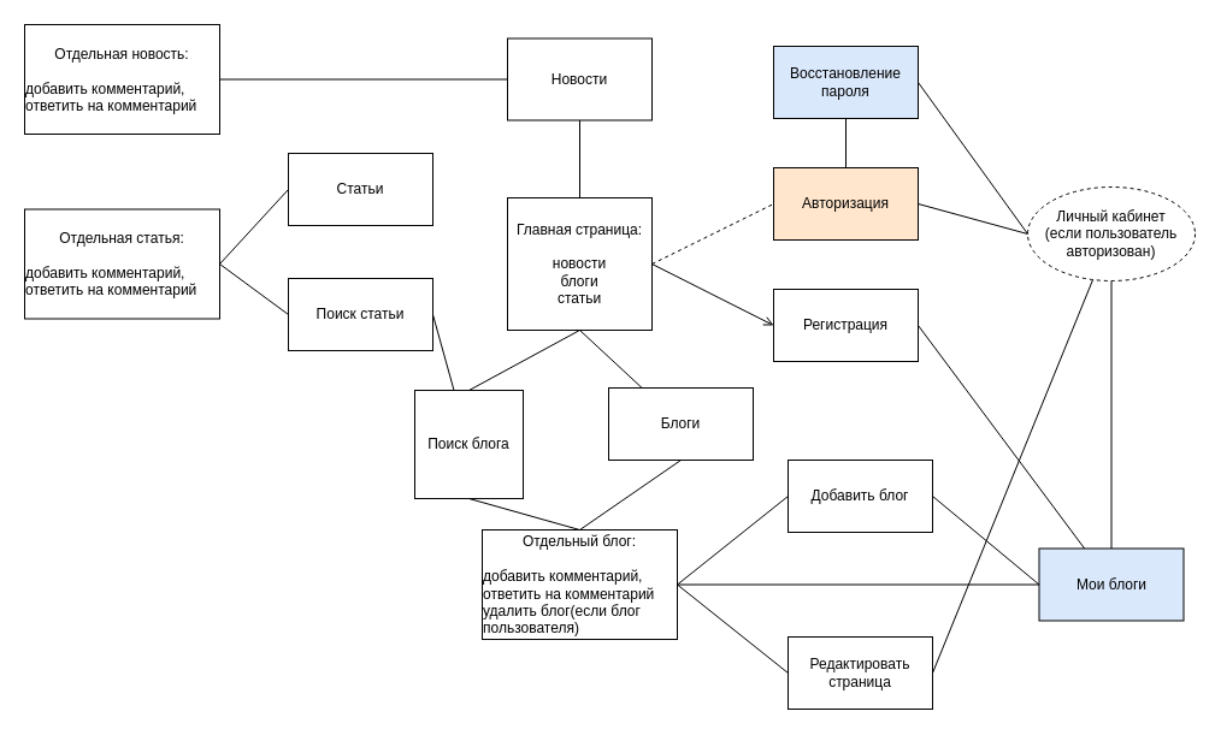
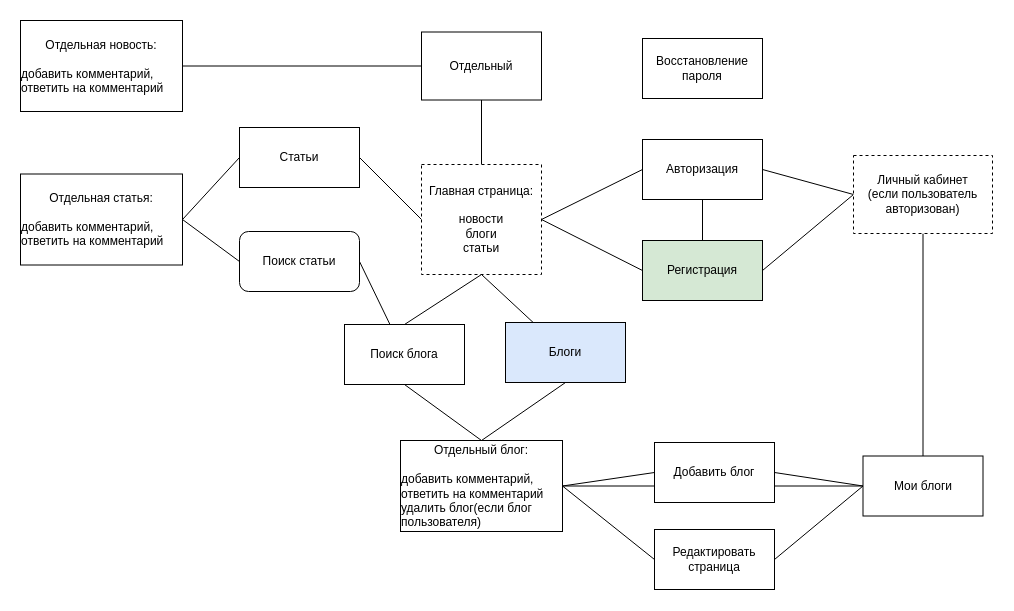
  <mxCell id="0" />
  <mxCell id="1" parent="0" />
- <mxCell id="2" style="edgeStyle=none;rounded=0;orthogonalLoop=1;jettySize=auto;html=1;exitX=1;exitY=0.5;exitDx=0;exitDy=0;endArrow=none;endFill=0;entryX=0;entryY=0.5;entryDx=0;entryDy=0;dashed=1;" edge="1" parent="1" source="7" target="9"><mxGeometry relative="1" as="geometry" /></mxCell>
- <mxCell id="3" style="edgeStyle=none;rounded=0;orthogonalLoop=1;jettySize=auto;html=1;exitX=1;exitY=0.5;exitDx=0;exitDy=0;endArrow=open;endFill=0;entryX=0;entryY=0.5;entryDx=0;entryDy=0;" edge="1" parent="1" source="7" target="12"><mxGeometry relative="1" as="geometry" /></mxCell>
+ <mxCell id="2" style="edgeStyle=none;rounded=0;orthogonalLoop=1;jettySize=auto;html=1;exitX=1;exitY=0.5;exitDx=0;exitDy=0;endArrow=none;endFill=0;entryX=0;entryY=0.5;entryDx=0;entryDy=0;" edge="1" parent="1" source="7" target="9"><mxGeometry relative="1" as="geometry" /></mxCell>
+ <mxCell id="3" style="edgeStyle=none;rounded=0;orthogonalLoop=1;jettySize=auto;html=1;exitX=1;exitY=0.5;exitDx=0;exitDy=0;endArrow=none;endFill=0;entryX=0;entryY=0.5;entryDx=0;entryDy=0;" edge="1" parent="1" source="7" target="12"><mxGeometry relative="1" as="geometry" /></mxCell>
  <mxCell id="4" value="" style="edgeStyle=none;rounded=0;orthogonalLoop=1;jettySize=auto;html=1;fontSize=12;endArrow=none;endFill=0;exitX=0.5;exitY=1;exitDx=0;exitDy=0;" edge="1" parent="1" source="7" target="21"><mxGeometry relative="1" as="geometry" /></mxCell>
  <mxCell id="5" value="" style="edgeStyle=none;rounded=0;orthogonalLoop=1;jettySize=auto;html=1;fontSize=12;endArrow=none;endFill=0;entryX=0.5;entryY=1;entryDx=0;entryDy=0;exitX=0.5;exitY=0;exitDx=0;exitDy=0;" edge="1" parent="1" source="7" target="23"><mxGeometry relative="1" as="geometry"><mxPoint x="419" y="219" as="sourcePoint" /><mxPoint x="338" y="219" as="targetPoint" /></mxGeometry></mxCell>
- <mxCell id="7" value="Главная страница:&lt;br&gt;&lt;br&gt;новости&lt;br&gt;блоги&lt;br&gt;статьи" style="rounded=0;whiteSpace=wrap;html=1;dashed=0;" vertex="1" parent="1"><mxGeometry x="421" y="164" width="120" height="110" as="geometry" /></mxCell>
+ <mxCell id="6" style="edgeStyle=none;rounded=0;orthogonalLoop=1;jettySize=auto;html=1;exitX=0;exitY=0.5;exitDx=0;exitDy=0;entryX=1;entryY=0.5;entryDx=0;entryDy=0;fontSize=12;endArrow=none;endFill=0;" edge="1" parent="1" source="7" target="26"><mxGeometry relative="1" as="geometry" /></mxCell>
+ <mxCell id="7" value="Главная страница:&lt;br&gt;&lt;br&gt;новости&lt;br&gt;блоги&lt;br&gt;статьи" style="rounded=0;whiteSpace=wrap;html=1;dashed=1;" vertex="1" parent="1"><mxGeometry x="421" y="164" width="120" height="110" as="geometry" /></mxCell>
  <mxCell id="8" style="edgeStyle=none;rounded=0;orthogonalLoop=1;jettySize=auto;html=1;entryX=0;entryY=0.5;entryDx=0;entryDy=0;fontSize=12;endArrow=none;endFill=0;exitX=1;exitY=0.5;exitDx=0;exitDy=0;exitPerimeter=0;" edge="1" parent="1" source="9" target="14"><mxGeometry relative="1" as="geometry"><mxPoint x="838" y="196" as="targetPoint" /></mxGeometry></mxCell>
- <mxCell id="9" value="Авторизация" style="rounded=0;whiteSpace=wrap;html=1;fillColor=#ffe6cc;" vertex="1" parent="1"><mxGeometry x="642" y="139" width="120" height="60" as="geometry" /></mxCell>
- <mxCell id="11" style="edgeStyle=none;rounded=0;orthogonalLoop=1;jettySize=auto;html=1;exitX=1;exitY=0.5;exitDx=0;exitDy=0;fontSize=12;endArrow=none;endFill=0;" edge="1" parent="1" source="12" target="16"><mxGeometry relative="1" as="geometry"><mxPoint x="838" y="196" as="targetPoint" /></mxGeometry></mxCell>
- <mxCell id="12" value="Регистрация" style="rounded=0;whiteSpace=wrap;html=1;" vertex="1" parent="1"><mxGeometry x="642" y="240" width="120" height="60" as="geometry" /></mxCell>
+ <mxCell id="9" value="Авторизация" style="rounded=0;whiteSpace=wrap;html=1;" vertex="1" parent="1"><mxGeometry x="642" y="139" width="120" height="60" as="geometry" /></mxCell>
+ <mxCell id="10" style="edgeStyle=none;rounded=0;orthogonalLoop=1;jettySize=auto;html=1;entryX=0.5;entryY=1;entryDx=0;entryDy=0;fontSize=12;endArrow=none;endFill=0;" edge="1" parent="1" source="12" target="9"><mxGeometry relative="1" as="geometry" /></mxCell>
+ <mxCell id="11" style="edgeStyle=none;rounded=0;orthogonalLoop=1;jettySize=auto;html=1;exitX=1;exitY=0.5;exitDx=0;exitDy=0;fontSize=12;endArrow=none;endFill=0;entryX=0;entryY=0.5;entryDx=0;entryDy=0;" edge="1" parent="1" source="12" target="14"><mxGeometry relative="1" as="geometry"><mxPoint x="838" y="196" as="targetPoint" /></mxGeometry></mxCell>
+ <mxCell id="12" value="Регистрация" style="rounded=0;whiteSpace=wrap;html=1;fillColor=#d5e8d4;" vertex="1" parent="1"><mxGeometry x="642" y="240" width="120" height="60" as="geometry" /></mxCell>
  <mxCell id="13" style="edgeStyle=none;rounded=0;orthogonalLoop=1;jettySize=auto;html=1;exitX=0.5;exitY=1;exitDx=0;exitDy=0;entryX=0.5;entryY=0;entryDx=0;entryDy=0;fontSize=12;endArrow=none;endFill=0;" edge="1" parent="1" source="14" target="16"><mxGeometry relative="1" as="geometry" /></mxCell>
- <mxCell id="14" value="Личный кабинет&lt;br&gt;(если пользователь авторизован)" style="ellipse;whiteSpace=wrap;html=1;dashed=1;" vertex="1" parent="1"><mxGeometry x="853" y="155" width="139" height="78" as="geometry" /></mxCell>
+ <mxCell id="14" value="Личный кабинет&lt;br&gt;(если пользователь авторизован)" style="rounded=0;whiteSpace=wrap;html=1;dashed=1;" vertex="1" parent="1"><mxGeometry x="853" y="155" width="139" height="78" as="geometry" /></mxCell>
  <mxCell id="15" style="edgeStyle=none;rounded=0;orthogonalLoop=1;jettySize=auto;html=1;exitX=0;exitY=0.5;exitDx=0;exitDy=0;entryX=1;entryY=0.5;entryDx=0;entryDy=0;fontSize=12;endArrow=none;endFill=0;" edge="1" parent="1" source="16" target="31"><mxGeometry relative="1" as="geometry" /></mxCell>
- <mxCell id="16" value="Мои блоги" style="rounded=0;whiteSpace=wrap;html=1;strokeWidth=1;fillColor=#dae8fc;" vertex="1" parent="1"><mxGeometry x="862.5" y="455.5" width="120" height="60" as="geometry" /></mxCell>
- <mxCell id="17" style="edgeStyle=none;rounded=0;orthogonalLoop=1;jettySize=auto;html=1;entryX=0.5;entryY=0;entryDx=0;entryDy=0;fontSize=12;endArrow=none;endFill=0;exitX=0.5;exitY=1;exitDx=0;exitDy=0;" edge="1" parent="1" source="19" target="9"><mxGeometry relative="1" as="geometry" /></mxCell>
- <mxCell id="18" style="edgeStyle=none;rounded=0;orthogonalLoop=1;jettySize=auto;html=1;exitX=1;exitY=0.5;exitDx=0;exitDy=0;entryX=0;entryY=0.5;entryDx=0;entryDy=0;fontSize=12;endArrow=none;endFill=0;" edge="1" parent="1" source="19" target="14"><mxGeometry relative="1" as="geometry"><mxPoint x="838" y="196" as="targetPoint" /></mxGeometry></mxCell>
- <mxCell id="19" value="Восстановление пароля" style="rounded=0;whiteSpace=wrap;html=1;fontSize=12;fillColor=#dae8fc;" vertex="1" parent="1"><mxGeometry x="642" y="38" width="120" height="60" as="geometry" /></mxCell>
+ <mxCell id="16" value="Мои блоги" style="rounded=0;whiteSpace=wrap;html=1;strokeWidth=1;" vertex="1" parent="1"><mxGeometry x="862.5" y="455.5" width="120" height="60" as="geometry" /></mxCell>
+ <mxCell id="19" value="Восстановление пароля" style="rounded=0;whiteSpace=wrap;html=1;fontSize=12;" vertex="1" parent="1"><mxGeometry x="642" y="38" width="120" height="60" as="geometry" /></mxCell>
  <mxCell id="20" style="edgeStyle=none;rounded=0;orthogonalLoop=1;jettySize=auto;html=1;exitX=0.5;exitY=1;exitDx=0;exitDy=0;entryX=0.5;entryY=0;entryDx=0;entryDy=0;fontSize=12;endArrow=none;endFill=0;" edge="1" parent="1" source="21" target="29"><mxGeometry relative="1" as="geometry" /></mxCell>
- <mxCell id="21" value="Блоги" style="whiteSpace=wrap;html=1;rounded=0;" vertex="1" parent="1"><mxGeometry x="505" y="322" width="120" height="60" as="geometry" /></mxCell>
+ <mxCell id="21" value="Блоги" style="whiteSpace=wrap;html=1;rounded=0;fillColor=#dae8fc;" vertex="1" parent="1"><mxGeometry x="505" y="322" width="120" height="60" as="geometry" /></mxCell>
  <mxCell id="22" value="" style="edgeStyle=none;rounded=0;orthogonalLoop=1;jettySize=auto;html=1;fontSize=12;endArrow=none;endFill=0;exitX=0;exitY=0.5;exitDx=0;exitDy=0;entryX=1;entryY=0.5;entryDx=0;entryDy=0;" edge="1" parent="1" source="23" target="24"><mxGeometry relative="1" as="geometry" /></mxCell>
- <mxCell id="23" value="Новости" style="rounded=0;whiteSpace=wrap;html=1;" vertex="1" parent="1"><mxGeometry x="421" y="31.5" width="120" height="68" as="geometry" /></mxCell>
+ <mxCell id="23" value="Отдельный" style="rounded=0;whiteSpace=wrap;html=1;" vertex="1" parent="1"><mxGeometry x="421" y="31.5" width="120" height="68" as="geometry" /></mxCell>
  <mxCell id="24" value="Отдельная новость:&lt;br&gt;&lt;br&gt;&lt;div style=&quot;text-align: left&quot;&gt;&lt;span&gt;добавить комментарий, ответить на комментарий&lt;/span&gt;&lt;/div&gt;" style="whiteSpace=wrap;html=1;rounded=0;" vertex="1" parent="1"><mxGeometry x="20" y="20" width="162" height="91" as="geometry" /></mxCell>
  <mxCell id="25" style="edgeStyle=none;rounded=0;orthogonalLoop=1;jettySize=auto;html=1;exitX=0;exitY=0.5;exitDx=0;exitDy=0;entryX=1;entryY=0.5;entryDx=0;entryDy=0;fontSize=12;endArrow=none;endFill=0;" edge="1" parent="1" source="26" target="27"><mxGeometry relative="1" as="geometry" /></mxCell>
  <mxCell id="26" value="Статьи" style="rounded=0;whiteSpace=wrap;html=1;fontSize=12;strokeWidth=1;" vertex="1" parent="1"><mxGeometry x="239" y="127" width="120" height="60" as="geometry" /></mxCell>
  <mxCell id="27" value="Отдельная статья:&lt;br&gt;&lt;br&gt;&lt;div style=&quot;text-align: left&quot;&gt;&lt;span&gt;добавить комментарий, ответить на комментарий&lt;/span&gt;&lt;/div&gt;" style="whiteSpace=wrap;html=1;rounded=0;" vertex="1" parent="1"><mxGeometry x="20" y="173.5" width="162" height="91" as="geometry" /></mxCell>
  <mxCell id="28" style="edgeStyle=none;rounded=0;orthogonalLoop=1;jettySize=auto;html=1;exitX=1;exitY=0.5;exitDx=0;exitDy=0;entryX=0;entryY=0.5;entryDx=0;entryDy=0;fontSize=12;endArrow=none;endFill=0;" edge="1" parent="1" source="29" target="16"><mxGeometry relative="1" as="geometry" /></mxCell>
  <mxCell id="29" value="Отдельный блог:&lt;br&gt;&lt;br&gt;&lt;div style=&quot;text-align: left&quot;&gt;&lt;span&gt;добавить комментарий, ответить на комментарий&lt;/span&gt;&lt;/div&gt;&lt;div style=&quot;text-align: left&quot;&gt;&lt;span&gt;удалить блог(если блог пользователя)&lt;/span&gt;&lt;/div&gt;" style="whiteSpace=wrap;html=1;rounded=0;" vertex="1" parent="1"><mxGeometry x="400" y="440" width="162" height="91" as="geometry" /></mxCell>
  <mxCell id="30" style="edgeStyle=none;rounded=0;orthogonalLoop=1;jettySize=auto;html=1;exitX=0;exitY=0.5;exitDx=0;exitDy=0;entryX=1;entryY=0.5;entryDx=0;entryDy=0;fontSize=12;endArrow=none;endFill=0;" edge="1" parent="1" source="31" target="29"><mxGeometry relative="1" as="geometry" /></mxCell>
- <mxCell id="31" value="Добавить блог" style="rounded=0;whiteSpace=wrap;html=1;fontSize=12;strokeWidth=1;" vertex="1" parent="1"><mxGeometry x="654" y="382" width="120" height="60" as="geometry" /></mxCell>
+ <mxCell id="31" value="Добавить блог" style="rounded=0;whiteSpace=wrap;html=1;fontSize=12;strokeWidth=1;" vertex="1" parent="1"><mxGeometry x="654" y="442" width="120" height="60" as="geometry" /></mxCell>
  <mxCell id="32" style="edgeStyle=none;rounded=0;orthogonalLoop=1;jettySize=auto;html=1;exitX=0;exitY=0.5;exitDx=0;exitDy=0;entryX=1;entryY=0.5;entryDx=0;entryDy=0;fontSize=12;endArrow=none;endFill=0;" edge="1" parent="1" source="34" target="29"><mxGeometry relative="1" as="geometry" /></mxCell>
- <mxCell id="33" style="edgeStyle=none;rounded=0;orthogonalLoop=1;jettySize=auto;html=1;exitX=1;exitY=0.5;exitDx=0;exitDy=0;fontSize=12;endArrow=none;endFill=0;" edge="1" parent="1" source="34" target="14"><mxGeometry relative="1" as="geometry" /></mxCell>
+ <mxCell id="33" style="edgeStyle=none;rounded=0;orthogonalLoop=1;jettySize=auto;html=1;exitX=1;exitY=0.5;exitDx=0;exitDy=0;entryX=0;entryY=0.5;entryDx=0;entryDy=0;fontSize=12;endArrow=none;endFill=0;" edge="1" parent="1" source="34" target="16"><mxGeometry relative="1" as="geometry" /></mxCell>
  <mxCell id="34" value="Редактировать страница" style="rounded=0;whiteSpace=wrap;html=1;fontSize=12;strokeWidth=1;" vertex="1" parent="1"><mxGeometry x="654" y="529" width="120" height="60" as="geometry" /></mxCell>
  <mxCell id="35" style="edgeStyle=none;rounded=0;orthogonalLoop=1;jettySize=auto;html=1;exitX=1;exitY=0.5;exitDx=0;exitDy=0;fontSize=12;endArrow=none;endFill=0;" edge="1" parent="1" source="37" target="40"><mxGeometry relative="1" as="geometry" /></mxCell>
  <mxCell id="36" style="edgeStyle=none;rounded=0;orthogonalLoop=1;jettySize=auto;html=1;exitX=0;exitY=0.5;exitDx=0;exitDy=0;entryX=1;entryY=0.5;entryDx=0;entryDy=0;fontSize=12;endArrow=none;endFill=0;" edge="1" parent="1" source="37" target="27"><mxGeometry relative="1" as="geometry" /></mxCell>
- <mxCell id="37" value="Поиск статьи" style="rounded=0;whiteSpace=wrap;html=1;fontSize=12;strokeWidth=1;" vertex="1" parent="1"><mxGeometry x="239" y="231" width="120" height="60" as="geometry" /></mxCell>
+ <mxCell id="37" value="Поиск статьи" style="whiteSpace=wrap;html=1;fontSize=12;strokeWidth=1;rounded=1;" vertex="1" parent="1"><mxGeometry x="239" y="231" width="120" height="60" as="geometry" /></mxCell>
  <mxCell id="38" style="edgeStyle=none;rounded=0;orthogonalLoop=1;jettySize=auto;html=1;exitX=0.5;exitY=0;exitDx=0;exitDy=0;entryX=0.5;entryY=1;entryDx=0;entryDy=0;fontSize=12;endArrow=none;endFill=0;" edge="1" parent="1" source="40" target="7"><mxGeometry relative="1" as="geometry" /></mxCell>
  <mxCell id="39" style="edgeStyle=none;rounded=0;orthogonalLoop=1;jettySize=auto;html=1;exitX=0.5;exitY=1;exitDx=0;exitDy=0;entryX=0.5;entryY=0;entryDx=0;entryDy=0;fontSize=12;endArrow=none;endFill=0;" edge="1" parent="1" source="40" target="29"><mxGeometry relative="1" as="geometry" /></mxCell>
- <mxCell id="40" value="Поиск блога" style="whiteSpace=wrap;html=1;rounded=0;" vertex="1" parent="1"><mxGeometry x="344" y="324" width="90" height="90" as="geometry" /></mxCell>
+ <mxCell id="40" value="Поиск блога" style="whiteSpace=wrap;html=1;rounded=0;" vertex="1" parent="1"><mxGeometry x="344" y="324" width="120" height="60" as="geometry" /></mxCell>
